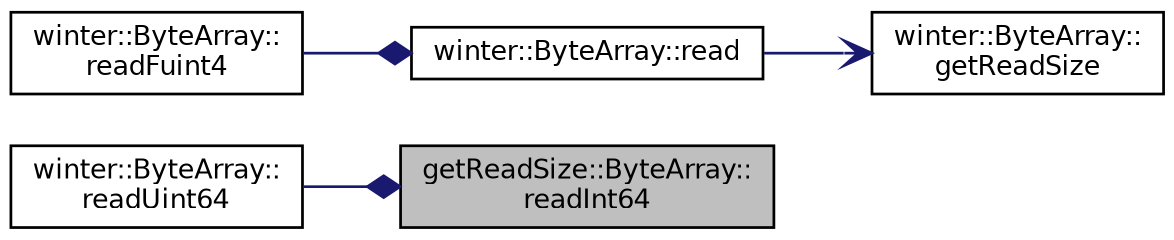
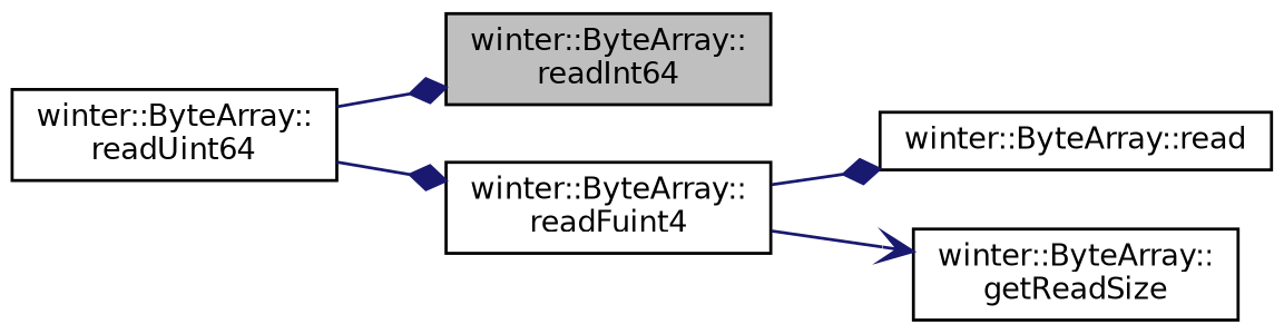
  digraph {
    rankdir=LR
    node [color=black fillcolor=white fontname=Helvetica fontsize=10 shape=record style=filled]
    edge [arrowhead=diamond color=midnightblue fontname=Helvetica fontsize=10 labelfontname=Helvetica labelfontsize=10 style=solid]
-   n1 [fillcolor=grey75 fontcolor=black height=0.2 label="getReadSize::ByteArray::\lreadInt64" width=0.4]
+   n1 [fillcolor=grey75 fontcolor=black height=0.2 label="winter::ByteArray::\lreadInt64" width=0.4]
    n2 [height=0.2 label="winter::ByteArray::\lreadUint64" width=0.4]
    n3 [height=0.2 label="winter::ByteArray::\lreadFuint4" width=0.4]
    n4 [height=0.2 label="winter::ByteArray::read" width=0.4]
    n5 [height=0.2 label="winter::ByteArray::\lgetReadSize" width=0.4]
    n2 -> n1
+   n2 -> n3
    n3 -> n4
-   n4 -> n5 [arrowhead=vee]
+   n3 -> n5 [arrowhead=vee]
  }
